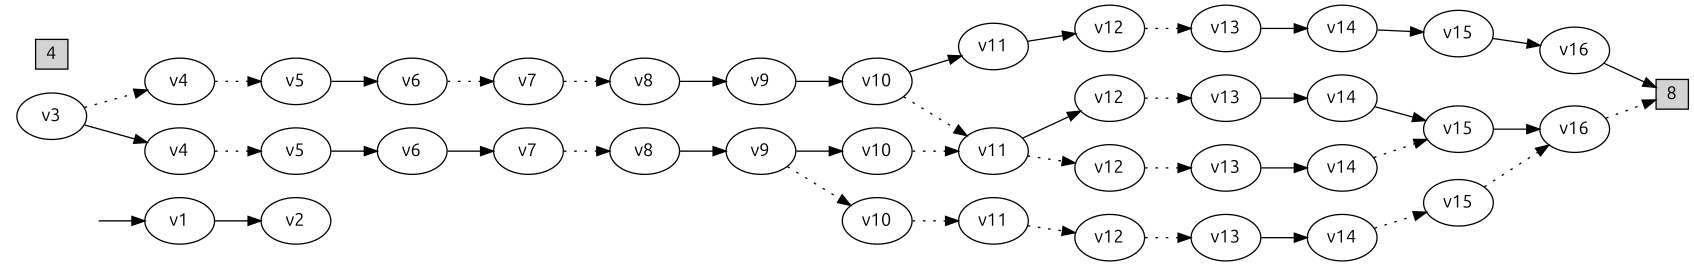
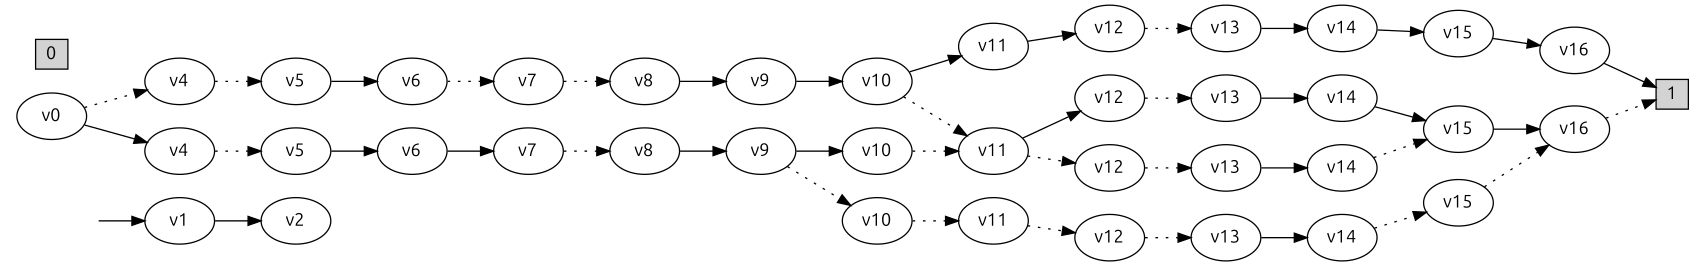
  digraph {
    fontname=Ubuntu
    rankdir=LR
    node [fontname=Ubuntu]
    edge [fontname=Ubuntu style=filled]
    init__ [height=0 style=invis width=0]
    n2 [label=v1]
    n3 [label=v2]
-   n4 [label=v3]
+   n4 [label=v0]
    n5 [label=v4]
    n6 [label=v4]
    n7 [label=v5]
    n8 [label=v5]
    n9 [label=v6]
    n10 [label=v6]
    n11 [label=v7]
    n12 [label=v8]
    n13 [label=v9]
    n14 [label=v10]
    n15 [label=v10]
    n16 [label=v11]
    n17 [label=v11]
    n18 [label=v12]
    n19 [label=v12]
    n20 [label=v12]
    n21 [label=v13]
    n22 [label=v13]
    n23 [label=v14]
    n24 [label=v14]
    n25 [label=v15]
    n26 [label=v16]
-   n27 [height=0.3 label=8 shape=box style=filled width=0.3]
+   n27 [height=0.3 label=1 shape=box style=filled width=0.3]
    n28 [label=v13]
    n29 [label=v14]
    n30 [label=v15]
    n31 [label=v7]
    n32 [label=v8]
    n33 [label=v9]
    n34 [label=v10]
    n35 [label=v11]
    n36 [label=v12]
    n37 [label=v13]
    n38 [label=v14]
    n39 [label=v15]
    n40 [label=v16]
-   n41 [height=0.3 label=4 shape=box style=filled width=0.3]
+   n41 [height=0.3 label=0 shape=box style=filled width=0.3]
    init__ -> n2 [style=""]
    n2 -> n3
    n4 -> n5 [style=dotted]
    n4 -> n6
    n5 -> n7 [style=dotted]
    n6 -> n8 [style=dotted]
    n7 -> n9
    n8 -> n10
    n9 -> n31 [style=dotted]
    n10 -> n11
    n11 -> n12 [style=dotted]
    n12 -> n13
    n13 -> n14 [style=dotted]
    n13 -> n15
    n14 -> n16 [style=dotted]
    n15 -> n17 [style=dotted]
    n16 -> n18 [style=dotted]
    n17 -> n19 [style=dotted]
    n17 -> n20
    n18 -> n28 [style=dotted]
    n19 -> n21 [style=dotted]
    n20 -> n22 [style=dotted]
    n21 -> n23
    n22 -> n24
    n23 -> n25 [style=dotted]
    n24 -> n25
    n25 -> n26
    n26 -> n27 [style=dotted]
    n28 -> n29
    n29 -> n30 [style=dotted]
    n30 -> n26 [style=dotted]
    n31 -> n32 [style=dotted]
    n32 -> n33
    n33 -> n34
    n34 -> n17 [style=dotted]
    n34 -> n35
    n35 -> n36
    n36 -> n37 [style=dotted]
    n37 -> n38
    n38 -> n39
    n39 -> n40
    n40 -> n27
  }
